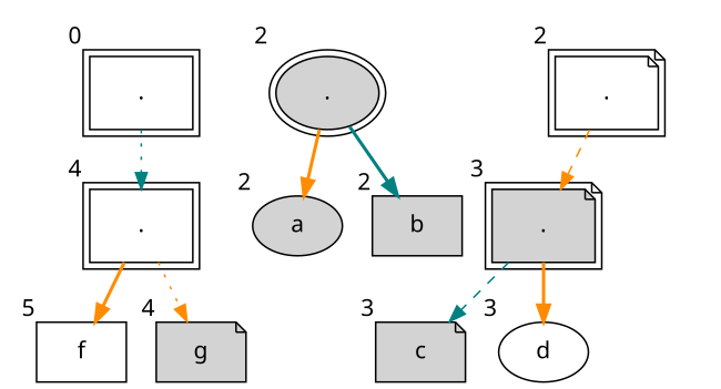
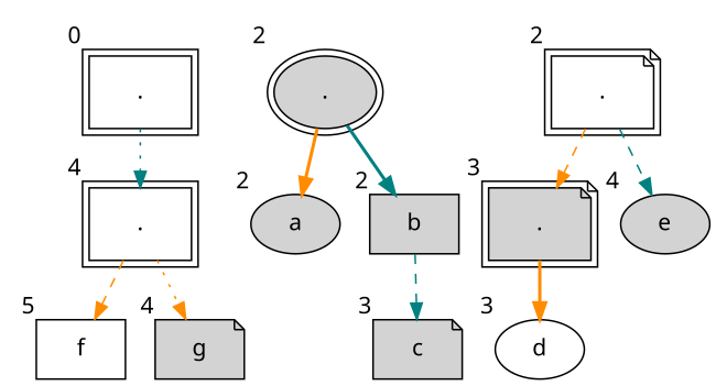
  digraph {
    fontname="Noto Sans"
    node [fillcolor=lightgrey fontname="Noto Sans" peripheries=1 shape=box style=filled xlabel=2]
    edge [color=darkorange fontname="Noto Sans" style=bold]
    n1 [fillcolor=white label="." peripheries=2 xlabel=0]
    n2 [fillcolor=white label="." peripheries=2 xlabel=4]
    n3 [fillcolor=white label=f xlabel=5]
    n4 [label=g shape=note xlabel=4]
    n5 [label="." peripheries=2 shape=ellipse]
    n6 [label=a shape=ellipse]
    n7 [label=b]
    n8 [fillcolor=white label="." peripheries=2 shape=note]
    n9 [label="." peripheries=2 shape=note xlabel=3]
+   n10 [label=e shape=ellipse xlabel=4]
    n11 [label=c shape=note xlabel=3]
    n12 [fillcolor=white label=d shape=ellipse xlabel=3]
    n1 -> n2 [color=teal style=dotted]
-   n2 -> n3
+   n2 -> n3 [style=dashed]
    n2 -> n4 [style=dotted]
    n5 -> n6
    n5 -> n7 [color=teal]
    n8 -> n9 [style=dashed]
-   n9 -> n11 [color=teal style=dashed]
+   n8 -> n10 [color=teal style=dashed]
+   n7 -> n11 [color=teal style=dashed]
    n9 -> n12
  }
